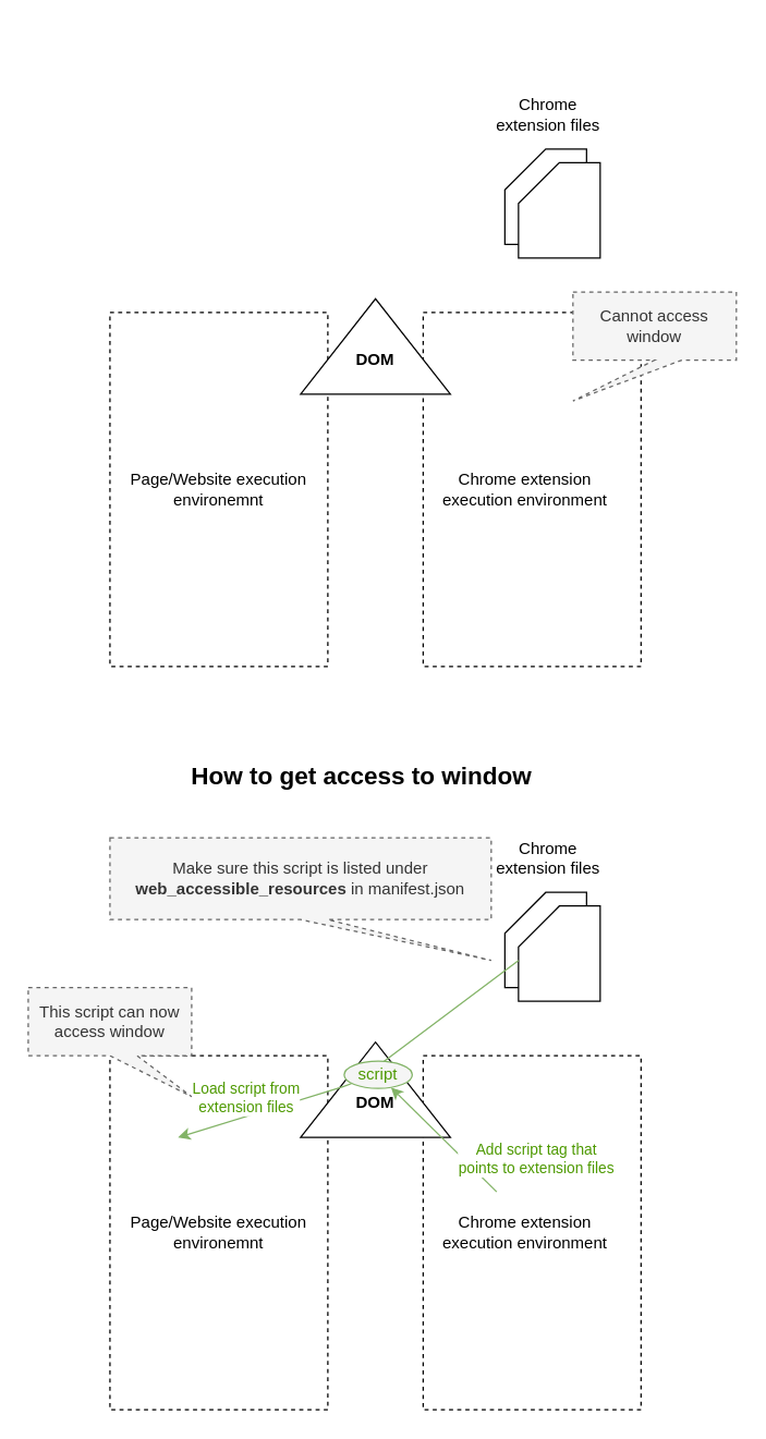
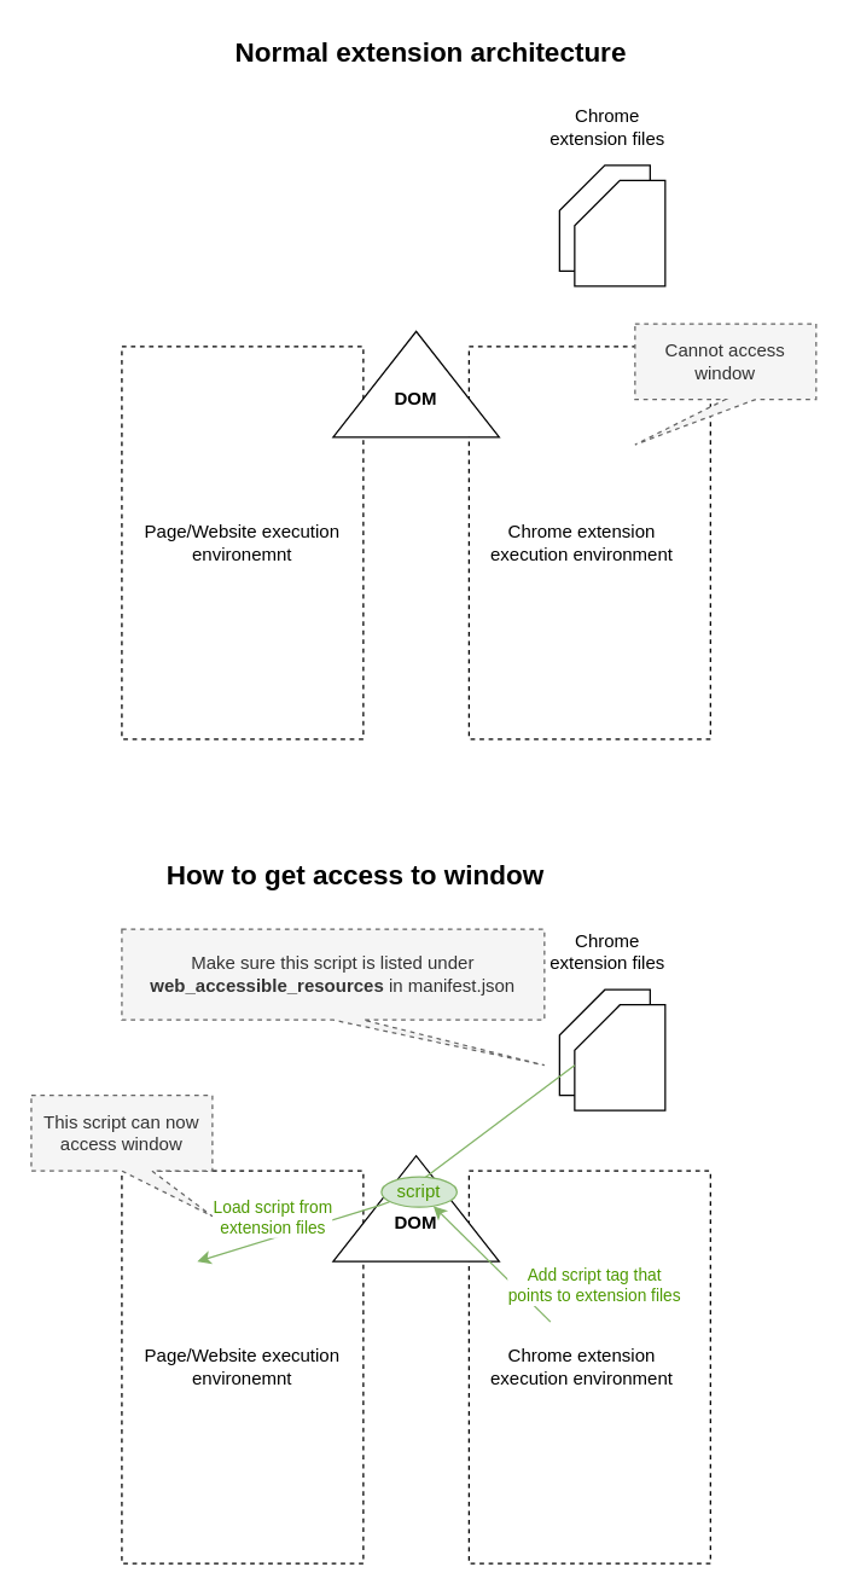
  <mxCell id="0" />
  <mxCell id="1" parent="0" />
  <mxCell id="2" value="" style="group" parent="1" vertex="1" connectable="0"><mxGeometry x="20" y="555" width="450" height="480" as="geometry" /></mxCell>
  <mxCell id="3" value="" style="rounded=0;whiteSpace=wrap;html=1;dashed=1;" parent="2" vertex="1"><mxGeometry x="290" y="220" width="160" height="260" as="geometry" /></mxCell>
  <mxCell id="4" value="" style="rounded=0;whiteSpace=wrap;html=1;dashed=1;" parent="2" vertex="1"><mxGeometry x="60" y="220" width="160" height="260" as="geometry" /></mxCell>
  <mxCell id="5" value="" style="triangle;whiteSpace=wrap;html=1;rotation=-90;" parent="2" vertex="1"><mxGeometry x="220" y="190" width="70" height="110" as="geometry" /></mxCell>
  <mxCell id="6" value="&lt;b&gt;DOM&lt;/b&gt;" style="text;html=1;strokeColor=none;fillColor=none;align=center;verticalAlign=middle;whiteSpace=wrap;rounded=0;" parent="2" vertex="1"><mxGeometry x="225" y="240" width="60" height="30" as="geometry" /></mxCell>
  <mxCell id="7" value="" style="shape=card;whiteSpace=wrap;html=1;" parent="2" vertex="1"><mxGeometry x="350" y="100" width="60" height="70" as="geometry" /></mxCell>
  <mxCell id="8" value="" style="shape=card;whiteSpace=wrap;html=1;" parent="2" vertex="1"><mxGeometry x="360" y="110" width="60" height="70" as="geometry" /></mxCell>
  <mxCell id="9" value="Chrome extension files" style="text;html=1;strokeColor=none;fillColor=none;align=center;verticalAlign=middle;whiteSpace=wrap;rounded=0;" parent="2" vertex="1"><mxGeometry x="334" y="60" width="96" height="30" as="geometry" /></mxCell>
  <mxCell id="10" value="Chrome extension execution environment" style="text;html=1;strokeColor=none;fillColor=none;align=center;verticalAlign=middle;whiteSpace=wrap;rounded=0;" parent="2" vertex="1"><mxGeometry x="300" y="230" width="130" height="240" as="geometry" /></mxCell>
  <mxCell id="11" value="Page/Website execution environemnt" style="text;html=1;strokeColor=none;fillColor=none;align=center;verticalAlign=middle;whiteSpace=wrap;rounded=0;" parent="2" vertex="1"><mxGeometry x="70" y="230" width="140" height="240" as="geometry" /></mxCell>
  <mxCell id="12" value="" style="endArrow=classic;html=1;fillColor=#d5e8d4;strokeColor=#82b366;" parent="2" target="16" edge="1"><mxGeometry width="50" height="50" relative="1" as="geometry"><mxPoint x="344" y="320" as="sourcePoint" /><mxPoint x="274" y="260" as="targetPoint" /></mxGeometry></mxCell>
  <mxCell id="13" value="Add script tag that&lt;br&gt;points to extension files" style="edgeLabel;html=1;align=center;verticalAlign=middle;resizable=0;points=[];fontColor=#4D9900;" parent="12" vertex="1" connectable="0"><mxGeometry x="-0.398" y="-2" relative="1" as="geometry"><mxPoint x="51" as="offset" /></mxGeometry></mxCell>
  <mxCell id="14" value="" style="endArrow=classic;html=1;fillColor=#d5e8d4;strokeColor=#82b366;" parent="2" edge="1"><mxGeometry width="50" height="50" relative="1" as="geometry"><mxPoint x="360" y="150" as="sourcePoint" /><mxPoint x="110" y="280" as="targetPoint" /><Array as="points"><mxPoint x="240" y="240" /></Array></mxGeometry></mxCell>
  <mxCell id="15" value="Load script from&lt;br&gt;extension files" style="edgeLabel;html=1;align=center;verticalAlign=middle;resizable=0;points=[];fontColor=#4D9900;" parent="14" vertex="1" connectable="0"><mxGeometry x="0.76" y="-3" relative="1" as="geometry"><mxPoint x="18" y="-17" as="offset" /></mxGeometry></mxCell>
- <mxCell id="16" value="script" style="ellipse;whiteSpace=wrap;html=1;fillColor=#f5f5f5;strokeColor=#82b366;fontColor=#4D9900;" parent="2" vertex="1"><mxGeometry x="232" y="224" width="50" height="20" as="geometry" /></mxCell>
+ <mxCell id="16" value="script" style="ellipse;whiteSpace=wrap;html=1;fillColor=#d5e8d4;strokeColor=#82b366;fontColor=#4D9900;" parent="2" vertex="1"><mxGeometry x="232" y="224" width="50" height="20" as="geometry" /></mxCell>
  <mxCell id="17" value="This script can now access window" style="shape=callout;whiteSpace=wrap;html=1;perimeter=calloutPerimeter;fontColor=#333333;size=30;position=0.5;position2=1;fillColor=#f5f5f5;strokeColor=#666666;dashed=1;" parent="2" vertex="1"><mxGeometry y="170" width="120" height="80" as="geometry" /></mxCell>
  <mxCell id="18" value="Make sure this script is listed under &lt;b&gt;web_accessible_resources&lt;/b&gt; in manifest.json" style="shape=callout;whiteSpace=wrap;html=1;perimeter=calloutPerimeter;fontColor=#333333;size=30;position=0.5;position2=1;fillColor=#f5f5f5;strokeColor=#666666;dashed=1;" parent="2" vertex="1"><mxGeometry x="60" y="60" width="280" height="90" as="geometry" /></mxCell>
- <mxCell id="19" value="&lt;h2&gt;How to get access to window&lt;/h2&gt;" style="text;html=1;align=center;verticalAlign=middle;whiteSpace=wrap;rounded=0;dashed=1;" parent="2" vertex="1"><mxGeometry x="105" width="280" height="30" as="geometry" /></mxCell>
+ <mxCell id="19" value="&lt;h2&gt;How to get access to window&lt;/h2&gt;" style="text;html=1;align=center;verticalAlign=middle;whiteSpace=wrap;rounded=0;dashed=1;" parent="2" vertex="1"><mxGeometry x="75" y="10" width="280" height="30" as="geometry" /></mxCell>
  <mxCell id="20" value="" style="group" parent="1" vertex="1" connectable="0"><mxGeometry x="80" y="20" width="460" height="469" as="geometry" /></mxCell>
  <mxCell id="21" value="" style="rounded=0;whiteSpace=wrap;html=1;dashed=1;" parent="20" vertex="1"><mxGeometry x="230" y="209" width="160" height="260" as="geometry" /></mxCell>
  <mxCell id="22" value="" style="rounded=0;whiteSpace=wrap;html=1;dashed=1;" parent="20" vertex="1"><mxGeometry y="209" width="160" height="260" as="geometry" /></mxCell>
  <mxCell id="23" value="" style="triangle;whiteSpace=wrap;html=1;rotation=-90;" parent="20" vertex="1"><mxGeometry x="160" y="179" width="70" height="110" as="geometry" /></mxCell>
  <mxCell id="24" value="&lt;b&gt;DOM&lt;/b&gt;" style="text;html=1;strokeColor=none;fillColor=none;align=center;verticalAlign=middle;whiteSpace=wrap;rounded=0;" parent="20" vertex="1"><mxGeometry x="165" y="229" width="60" height="30" as="geometry" /></mxCell>
  <mxCell id="25" value="" style="shape=card;whiteSpace=wrap;html=1;" parent="20" vertex="1"><mxGeometry x="290" y="89" width="60" height="70" as="geometry" /></mxCell>
  <mxCell id="26" value="" style="shape=card;whiteSpace=wrap;html=1;" parent="20" vertex="1"><mxGeometry x="300" y="99" width="60" height="70" as="geometry" /></mxCell>
  <mxCell id="27" value="Chrome extension files" style="text;html=1;strokeColor=none;fillColor=none;align=center;verticalAlign=middle;whiteSpace=wrap;rounded=0;" parent="20" vertex="1"><mxGeometry x="274" y="49" width="96" height="30" as="geometry" /></mxCell>
  <mxCell id="28" value="Chrome extension execution environment" style="text;html=1;strokeColor=none;fillColor=none;align=center;verticalAlign=middle;whiteSpace=wrap;rounded=0;" parent="20" vertex="1"><mxGeometry x="240" y="219" width="130" height="240" as="geometry" /></mxCell>
  <mxCell id="29" value="Page/Website execution environemnt" style="text;html=1;strokeColor=none;fillColor=none;align=center;verticalAlign=middle;whiteSpace=wrap;rounded=0;" parent="20" vertex="1"><mxGeometry x="10" y="219" width="140" height="240" as="geometry" /></mxCell>
  <mxCell id="30" value="Cannot access window" style="shape=callout;whiteSpace=wrap;html=1;perimeter=calloutPerimeter;dashed=1;fontColor=#333333;fillColor=#f5f5f5;strokeColor=#666666;position2=0;" parent="20" vertex="1"><mxGeometry x="340" y="194" width="120" height="80" as="geometry" /></mxCell>
+ <mxCell id="31" value="&lt;h2&gt;Normal extension architecture&lt;/h2&gt;" style="text;html=1;align=center;verticalAlign=middle;whiteSpace=wrap;rounded=0;dashed=1;" parent="20" vertex="1"><mxGeometry x="40" width="330" height="30" as="geometry" /></mxCell>
